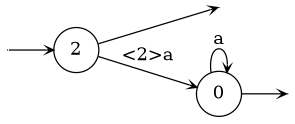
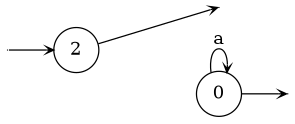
  digraph {
    rankdir=LR
    vcsn_context="[a]? → ℚ"
    node [shape=point]
    edge [arrowhead=vee arrowsize=.6]
    I2 [width=0]
    F0 [width=0]
    F2 [width=0]
    0 [shape=circle style=rounded width=0.5]
    2 [shape=circle style=rounded width=0.5]
    subgraph sub_1 {
      I2
      F0
      F2
    }
    subgraph sub_2 {
      0
      2
    }
    I2 -> 2
    0 -> F0
    0 -> 0 [label=a]
    2 -> F2
-   2 -> 0 [label="<2>a"]
  }
